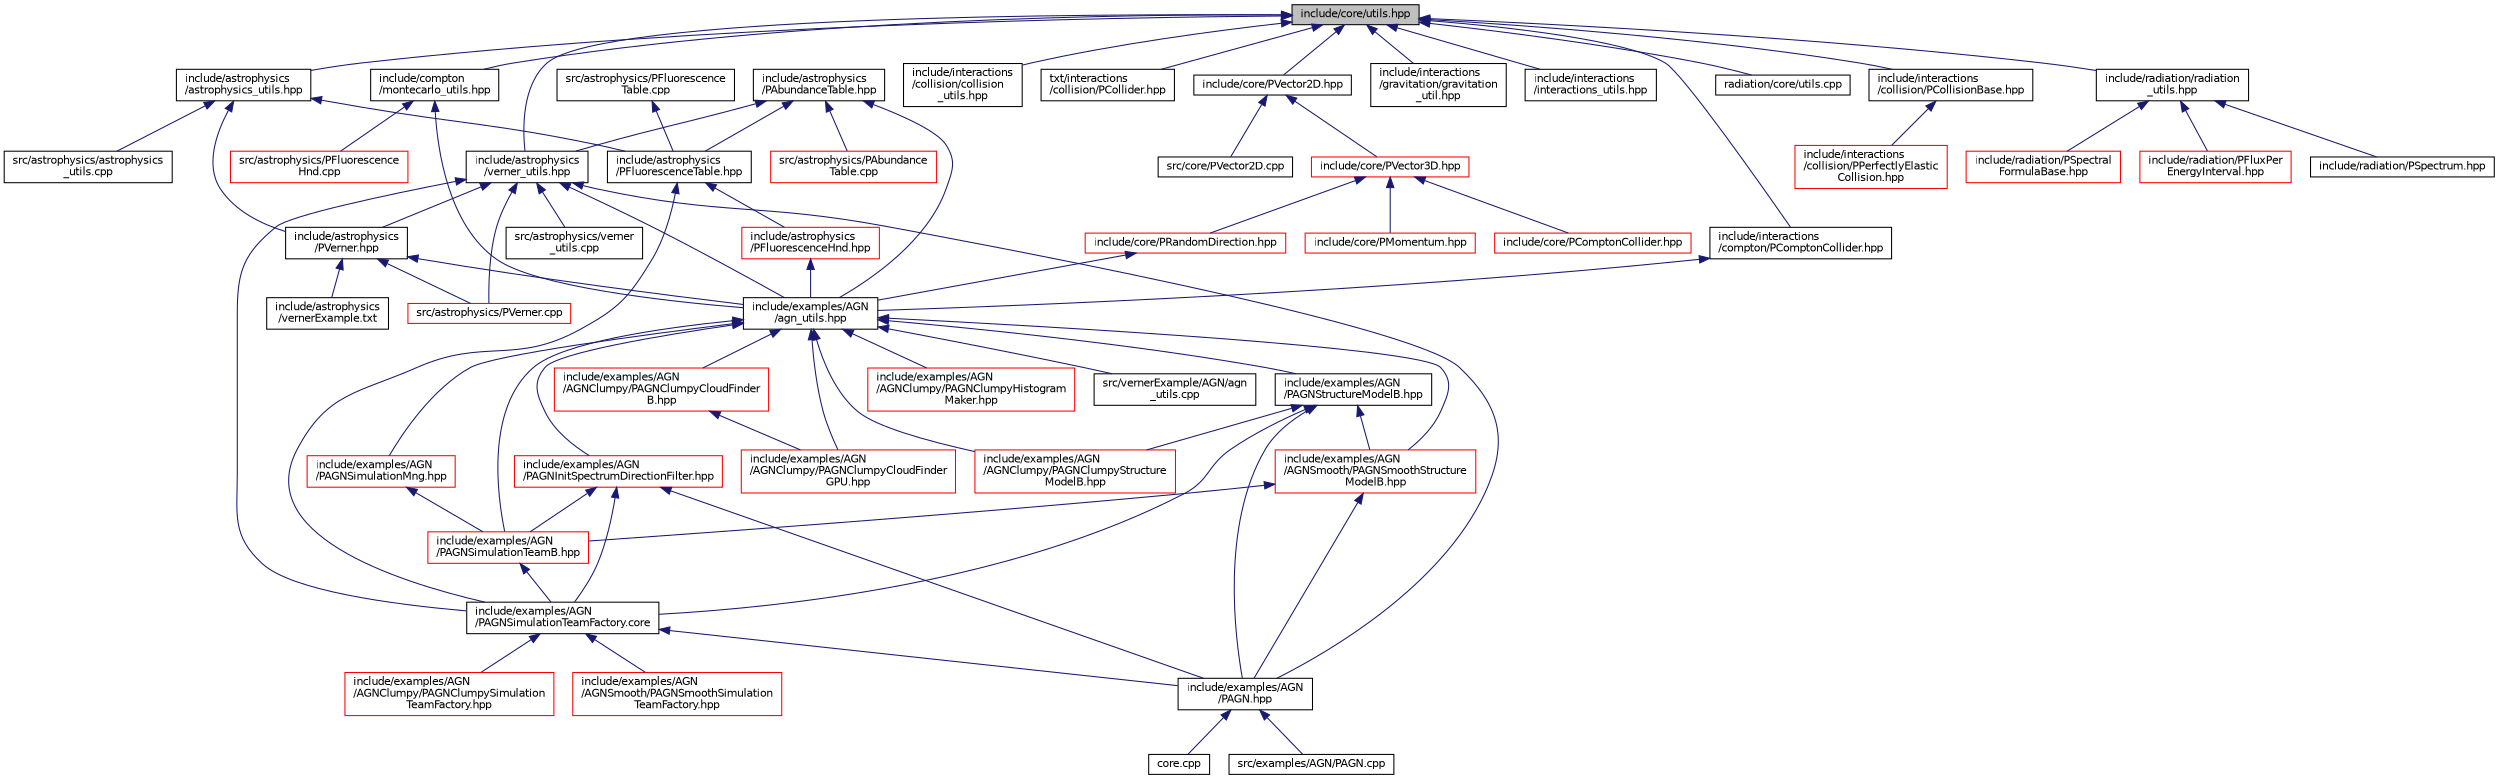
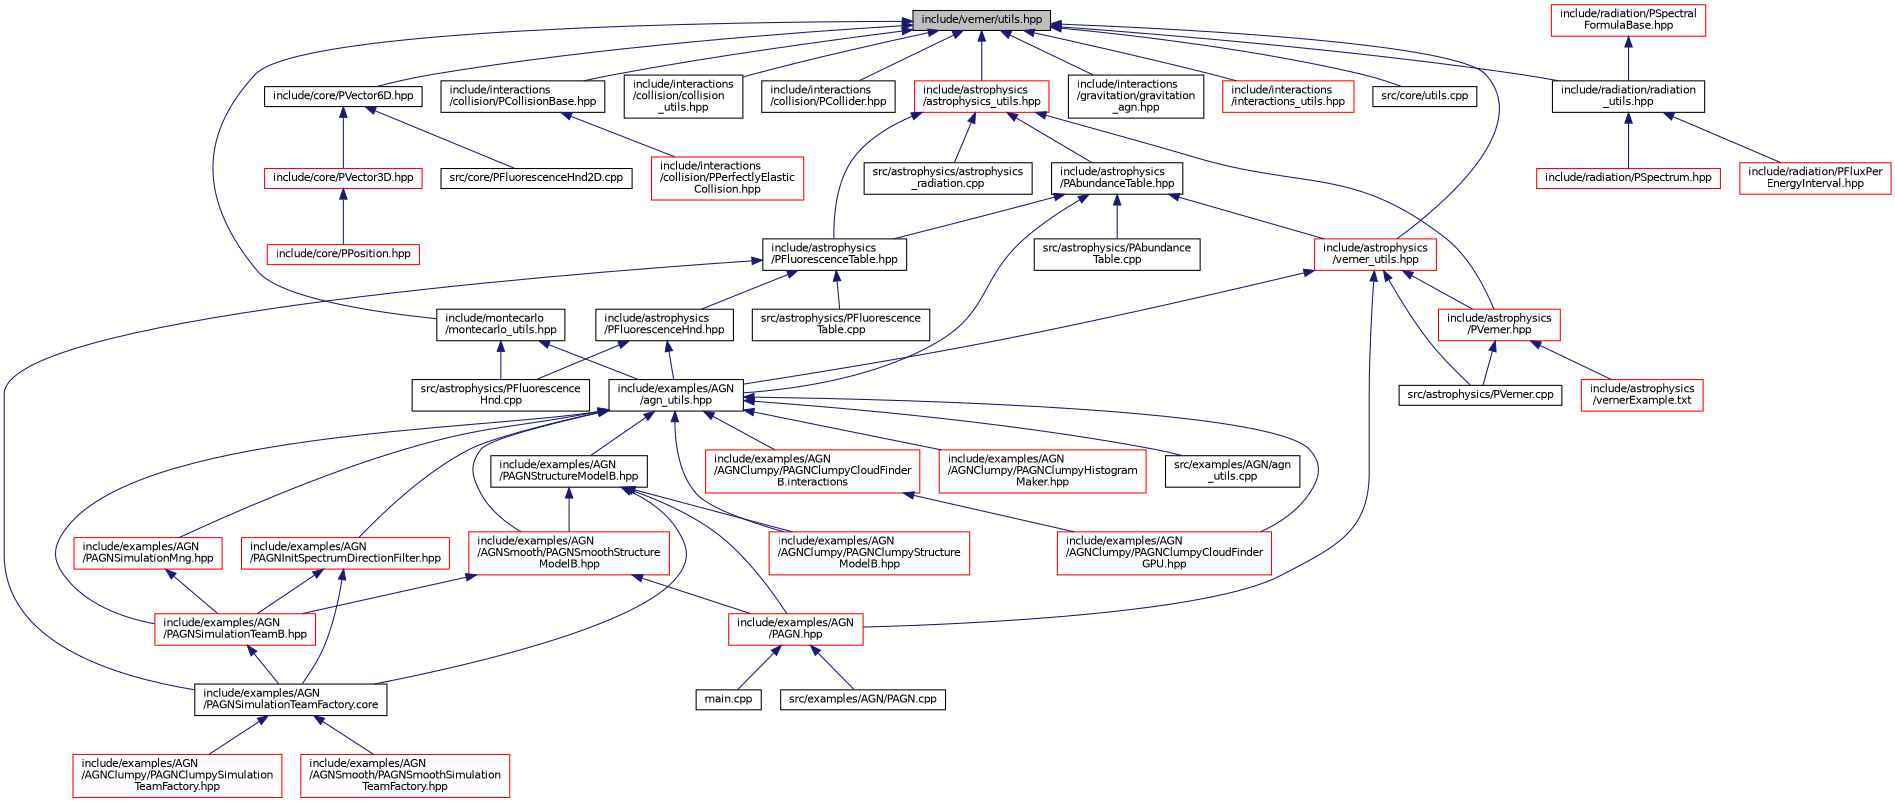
  digraph {
    fontname="DejaVu Sans"
    node [color=black fillcolor=white fontname="DejaVu Sans" fontsize=10 shape=record style=filled]
    edge [color=midnightblue dir=back fontname="DejaVu Sans" fontsize=10 labelfontname=Helvetica labelfontsize=10 style=solid]
-   n1 [fillcolor=grey75 fontcolor=black height=0.2 label="include/core/utils.hpp" width=0.4]
-   n2 [height=0.2 label="include/astrophysics\l/astrophysics_utils.hpp" width=0.4]
-   n3 [height=0.2 label="include/astrophysics\l/verner_utils.hpp" width=0.4]
-   n4 [height=0.2 label="include/core/PVector2D.hpp" width=0.4]
+   n1 [fillcolor=grey75 fontcolor=black height=0.2 label="include/verner/utils.hpp" width=0.4]
+   n2 [color=red height=0.2 label="include/astrophysics\l/astrophysics_utils.hpp" width=0.4]
+   n3 [color=red height=0.2 label="include/astrophysics\l/verner_utils.hpp" width=0.4]
+   n4 [height=0.2 label="include/core/PVector6D.hpp" width=0.4]
    n5 [height=0.2 label="include/interactions\l/collision/collision\l_utils.hpp" width=0.4]
-   n6 [height=0.2 label="txt/interactions\l/collision/PCollider.hpp" width=0.4]
+   n6 [height=0.2 label="include/interactions\l/collision/PCollider.hpp" width=0.4]
    n7 [height=0.2 label="include/interactions\l/collision/PCollisionBase.hpp" width=0.4]
-   n8 [height=0.2 label="include/interactions\l/compton/PComptonCollider.hpp" width=0.4]
-   n9 [height=0.2 label="include/interactions\l/gravitation/gravitation\l_util.hpp" width=0.4]
-   n10 [height=0.2 label="include/interactions\l/interactions_utils.hpp" width=0.4]
-   n11 [height=0.2 label="include/compton\l/montecarlo_utils.hpp" width=0.4]
+   n9 [height=0.2 label="include/interactions\l/gravitation/gravitation\l_agn.hpp" width=0.4]
+   n10 [color=red height=0.2 label="include/interactions\l/interactions_utils.hpp" width=0.4]
+   n11 [height=0.2 label="include/montecarlo\l/montecarlo_utils.hpp" width=0.4]
    n12 [height=0.2 label="include/radiation/radiation\l_utils.hpp" width=0.4]
-   n13 [height=0.2 label="radiation/core/utils.cpp" width=0.4]
+   n13 [height=0.2 label="src/core/utils.cpp" width=0.4]
    n14 [height=0.2 label="include/astrophysics\l/PFluorescenceTable.hpp" width=0.4]
    n15 [height=0.2 label="include/astrophysics\l/PAbundanceTable.hpp" width=0.4]
-   n16 [height=0.2 label="include/astrophysics\l/PVerner.hpp" width=0.4]
-   n17 [height=0.2 label="src/astrophysics/astrophysics\l_utils.cpp" width=0.4]
+   n16 [color=red height=0.2 label="include/astrophysics\l/PVerner.hpp" width=0.4]
+   n17 [height=0.2 label="src/astrophysics/astrophysics\l_radiation.cpp" width=0.4]
    n18 [height=0.2 label="include/examples/AGN\l/PAGNSimulationTeamFactory.core" width=0.4]
    n19 [height=0.2 label="include/examples/AGN\l/agn_utils.hpp" width=0.4]
-   n20 [height=0.2 label="include/examples/AGN\l/PAGN.hpp" width=0.4]
-   n21 [color=red height=0.2 label="src/astrophysics/PVerner.cpp" width=0.4]
-   n22 [height=0.2 label="src/astrophysics/verner\l_utils.cpp" width=0.4]
+   n20 [color=red height=0.2 label="include/examples/AGN\l/PAGN.hpp" width=0.4]
+   n21 [height=0.2 label="src/astrophysics/PVerner.cpp" width=0.4]
    n23 [color=red height=0.2 label="include/core/PVector3D.hpp" width=0.4]
-   n24 [height=0.2 label="src/core/PVector2D.cpp" width=0.4]
+   n24 [height=0.2 label="src/core/PFluorescenceHnd2D.cpp" width=0.4]
    n25 [color=red height=0.2 label="include/interactions\l/collision/PPerfectlyElastic\lCollision.hpp" width=0.4]
-   n26 [color=red height=0.2 label="src/astrophysics/PFluorescence\lHnd.cpp" width=0.4]
+   n26 [height=0.2 label="src/astrophysics/PFluorescence\lHnd.cpp" width=0.4]
    n27 [color=red height=0.2 label="include/radiation/PFluxPer\lEnergyInterval.hpp" width=0.4]
-   n28 [height=0.2 label="include/radiation/PSpectrum.hpp" width=0.4]
+   n28 [color=red height=0.2 label="include/radiation/PSpectrum.hpp" width=0.4]
    n29 [color=red height=0.2 label="include/radiation/PSpectral\lFormulaBase.hpp" width=0.4]
-   n30 [color=red height=0.2 label="include/astrophysics\l/PFluorescenceHnd.hpp" width=0.4]
+   n30 [height=0.2 label="include/astrophysics\l/PFluorescenceHnd.hpp" width=0.4]
    n31 [height=0.2 label="src/astrophysics/PFluorescence\lTable.cpp" width=0.4]
-   n32 [color=red height=0.2 label="src/astrophysics/PAbundance\lTable.cpp" width=0.4]
-   n33 [height=0.2 label="include/astrophysics\l/vernerExample.txt" width=0.4]
+   n32 [height=0.2 label="src/astrophysics/PAbundance\lTable.cpp" width=0.4]
+   n33 [color=red height=0.2 label="include/astrophysics\l/vernerExample.txt" width=0.4]
    n34 [color=red height=0.2 label="include/examples/AGN\l/AGNClumpy/PAGNClumpySimulation\lTeamFactory.hpp" width=0.4]
    n35 [color=red height=0.2 label="include/examples/AGN\l/AGNSmooth/PAGNSmoothSimulation\lTeamFactory.hpp" width=0.4]
-   n36 [color=red height=0.2 label="include/examples/AGN\l/AGNClumpy/PAGNClumpyCloudFinder\lB.hpp" width=0.4]
+   n36 [color=red height=0.2 label="include/examples/AGN\l/AGNClumpy/PAGNClumpyCloudFinder\lB.interactions" width=0.4]
    n37 [color=red height=0.2 label="include/examples/AGN\l/AGNClumpy/PAGNClumpyCloudFinder\lGPU.hpp" width=0.4]
    n38 [color=red height=0.2 label="include/examples/AGN\l/AGNClumpy/PAGNClumpyStructure\lModelB.hpp" width=0.4]
    n39 [color=red height=0.2 label="include/examples/AGN\l/AGNClumpy/PAGNClumpyHistogram\lMaker.hpp" width=0.4]
    n40 [color=red height=0.2 label="include/examples/AGN\l/AGNSmooth/PAGNSmoothStructure\lModelB.hpp" width=0.4]
    n41 [color=red height=0.2 label="include/examples/AGN\l/PAGNSimulationTeamB.hpp" width=0.4]
    n42 [height=0.2 label="include/examples/AGN\l/PAGNStructureModelB.hpp" width=0.4]
    n43 [color=red height=0.2 label="include/examples/AGN\l/PAGNSimulationMng.hpp" width=0.4]
    n44 [color=red height=0.2 label="include/examples/AGN\l/PAGNInitSpectrumDirectionFilter.hpp" width=0.4]
-   n45 [height=0.2 label="src/vernerExample/AGN/agn\l_utils.cpp" width=0.4]
-   n46 [height=0.2 label="core.cpp" width=0.4]
+   n45 [height=0.2 label="src/examples/AGN/agn\l_utils.cpp" width=0.4]
+   n46 [height=0.2 label="main.cpp" width=0.4]
    n47 [height=0.2 label="src/examples/AGN/PAGN.cpp" width=0.4]
-   n48 [color=red height=0.2 label="include/core/PComptonCollider.hpp" width=0.4]
-   n49 [color=red height=0.2 label="include/core/PMomentum.hpp" width=0.4]
-   n50 [color=red height=0.2 label="include/core/PRandomDirection.hpp" width=0.4]
+   n48 [color=red height=0.2 label="include/core/PPosition.hpp" width=0.4]
    n1 -> n2
    n1 -> n3
    n1 -> n4
    n1 -> n5
    n1 -> n6
    n1 -> n7
-   n1 -> n8
    n1 -> n9
    n1 -> n10
    n1 -> n11
    n1 -> n12
    n1 -> n13
    n2 -> n14
+   n2 -> n15
    n2 -> n16
    n2 -> n17
    n3 -> n16
-   n3 -> n18
    n3 -> n19
    n3 -> n20
    n3 -> n21
-   n3 -> n22
    n4 -> n23
    n4 -> n24
    n7 -> n25
-   n8 -> n19
    n11 -> n19
    n11 -> n26
    n12 -> n27
    n12 -> n28
-   n12 -> n29
+   n29 -> n12
    n14 -> n18
    n14 -> n30
-   n31 -> n14
+   n14 -> n31
    n15 -> n3
    n15 -> n14
    n15 -> n19
    n15 -> n32
-   n16 -> n19
    n16 -> n21
    n16 -> n33
-   n18 -> n20
    n18 -> n34
    n18 -> n35
    n19 -> n36
    n19 -> n37
    n19 -> n38
    n19 -> n39
    n19 -> n40
    n19 -> n41
    n19 -> n42
    n19 -> n43
    n19 -> n44
    n19 -> n45
    n20 -> n46
    n20 -> n47
    n23 -> n48
-   n23 -> n49
-   n23 -> n50
    n30 -> n19
+   n30 -> n26
    n36 -> n37
    n40 -> n20
    n40 -> n41
    n41 -> n18
    n42 -> n18
    n42 -> n20
    n42 -> n38
    n42 -> n40
    n43 -> n41
    n44 -> n18
-   n44 -> n20
    n44 -> n41
-   n50 -> n19
  }
